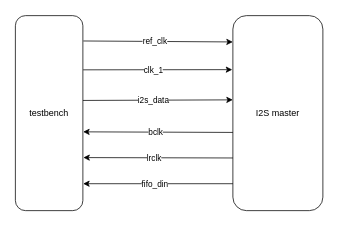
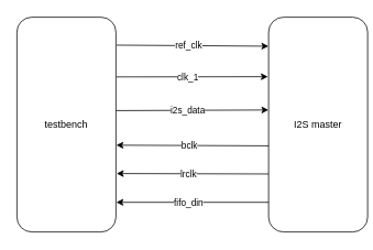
  <mxCell id="0" />
  <mxCell id="1" parent="0" />
  <mxCell id="2" style="edgeStyle=none;html=1;exitX=1.007;exitY=0.13;exitDx=0;exitDy=0;entryX=-0.001;entryY=0.135;entryDx=0;entryDy=0;exitPerimeter=0;entryPerimeter=0;" edge="1" parent="1" source="8" target="15"><mxGeometry relative="1" as="geometry" /></mxCell>
  <mxCell id="3" value="ref_clk" style="edgeLabel;html=1;align=center;verticalAlign=middle;resizable=0;points=[];" vertex="1" connectable="0" parent="2"><mxGeometry x="0.045" y="1" relative="1" as="geometry"><mxPoint x="-9" as="offset" /></mxGeometry></mxCell>
  <mxCell id="4" style="edgeStyle=none;html=1;entryX=-0.007;entryY=0.277;entryDx=0;entryDy=0;exitX=1.004;exitY=0.278;exitDx=0;exitDy=0;exitPerimeter=0;entryPerimeter=0;" edge="1" parent="1" source="8" target="15"><mxGeometry relative="1" as="geometry" /></mxCell>
  <mxCell id="5" value="clk_1" style="edgeLabel;html=1;align=center;verticalAlign=middle;resizable=0;points=[];" vertex="1" connectable="0" parent="4"><mxGeometry x="-0.061" relative="1" as="geometry"><mxPoint as="offset" /></mxGeometry></mxCell>
  <mxCell id="6" style="edgeStyle=none;html=1;exitX=0.997;exitY=0.435;exitDx=0;exitDy=0;entryX=-0.001;entryY=0.432;entryDx=0;entryDy=0;exitPerimeter=0;entryPerimeter=0;" edge="1" parent="1" source="8" target="15"><mxGeometry relative="1" as="geometry" /></mxCell>
  <mxCell id="7" value="i2s_data" style="edgeLabel;html=1;align=center;verticalAlign=middle;resizable=0;points=[];" vertex="1" connectable="0" parent="6"><mxGeometry x="-0.059" relative="1" as="geometry"><mxPoint as="offset" /></mxGeometry></mxCell>
- <mxCell id="8" value="testbench" style="rounded=1;whiteSpace=wrap;html=1;" vertex="1" parent="1"><mxGeometry x="20" y="20" width="90" height="260" as="geometry" /></mxCell>
+ <mxCell id="8" value="testbench" style="rounded=1;whiteSpace=wrap;html=1;" vertex="1" parent="1"><mxGeometry x="20" y="20" width="120" height="260" as="geometry" /></mxCell>
  <mxCell id="9" style="edgeStyle=none;html=1;exitX=0.005;exitY=0.73;exitDx=0;exitDy=0;entryX=1.007;entryY=0.728;entryDx=0;entryDy=0;entryPerimeter=0;exitPerimeter=0;" edge="1" parent="1" source="15" target="8"><mxGeometry relative="1" as="geometry" /></mxCell>
  <mxCell id="10" value="lrclk" style="edgeLabel;html=1;align=center;verticalAlign=middle;resizable=0;points=[];" vertex="1" connectable="0" parent="9"><mxGeometry x="0.063" relative="1" as="geometry"><mxPoint as="offset" /></mxGeometry></mxCell>
  <mxCell id="11" style="edgeStyle=none;html=1;entryX=1.004;entryY=0.596;entryDx=0;entryDy=0;exitX=0.005;exitY=0.599;exitDx=0;exitDy=0;entryPerimeter=0;exitPerimeter=0;" edge="1" parent="1" source="15" target="8"><mxGeometry relative="1" as="geometry"><mxPoint x="300" y="150" as="sourcePoint" /></mxGeometry></mxCell>
  <mxCell id="12" value="bclk" style="edgeLabel;html=1;align=center;verticalAlign=middle;resizable=0;points=[];" vertex="1" connectable="0" parent="11"><mxGeometry x="-0.113" relative="1" as="geometry"><mxPoint x="-15" as="offset" /></mxGeometry></mxCell>
  <mxCell id="13" style="edgeStyle=none;html=1;exitX=0.012;exitY=0.862;exitDx=0;exitDy=0;entryX=1.004;entryY=0.862;entryDx=0;entryDy=0;entryPerimeter=0;exitPerimeter=0;" edge="1" parent="1" source="15" target="8"><mxGeometry relative="1" as="geometry" /></mxCell>
  <mxCell id="14" value="fifo_din" style="edgeLabel;html=1;align=center;verticalAlign=middle;resizable=0;points=[];" vertex="1" connectable="0" parent="13"><mxGeometry x="-0.068" relative="1" as="geometry"><mxPoint x="-12" as="offset" /></mxGeometry></mxCell>
- <mxCell id="15" value="I2S master" style="rounded=1;whiteSpace=wrap;html=1;" vertex="1" parent="1"><mxGeometry x="310" y="20" width="120" height="260" as="geometry" /></mxCell>
+ <mxCell id="15" value="I2S master" style="rounded=1;whiteSpace=wrap;html=1;" vertex="1" parent="1"><mxGeometry x="325" y="20" width="120" height="260" as="geometry" /></mxCell>
